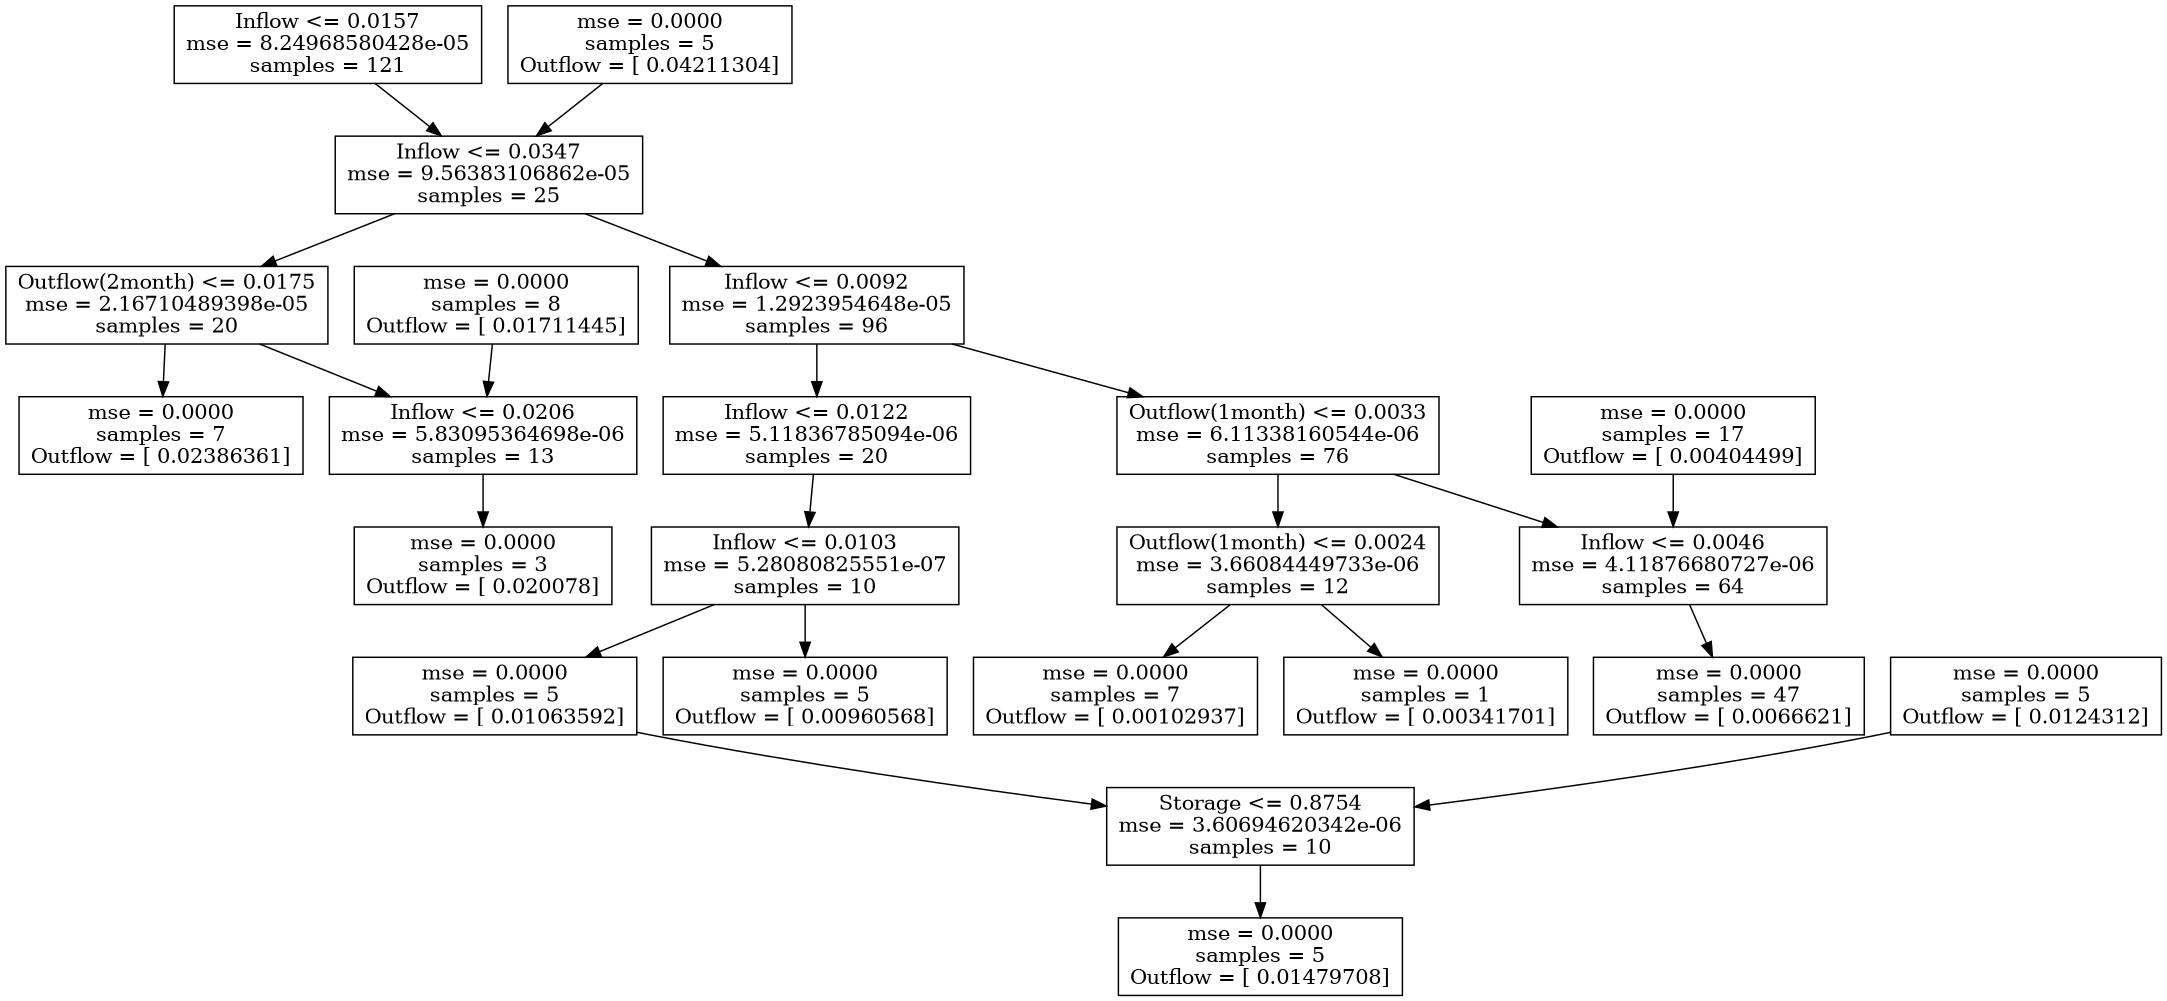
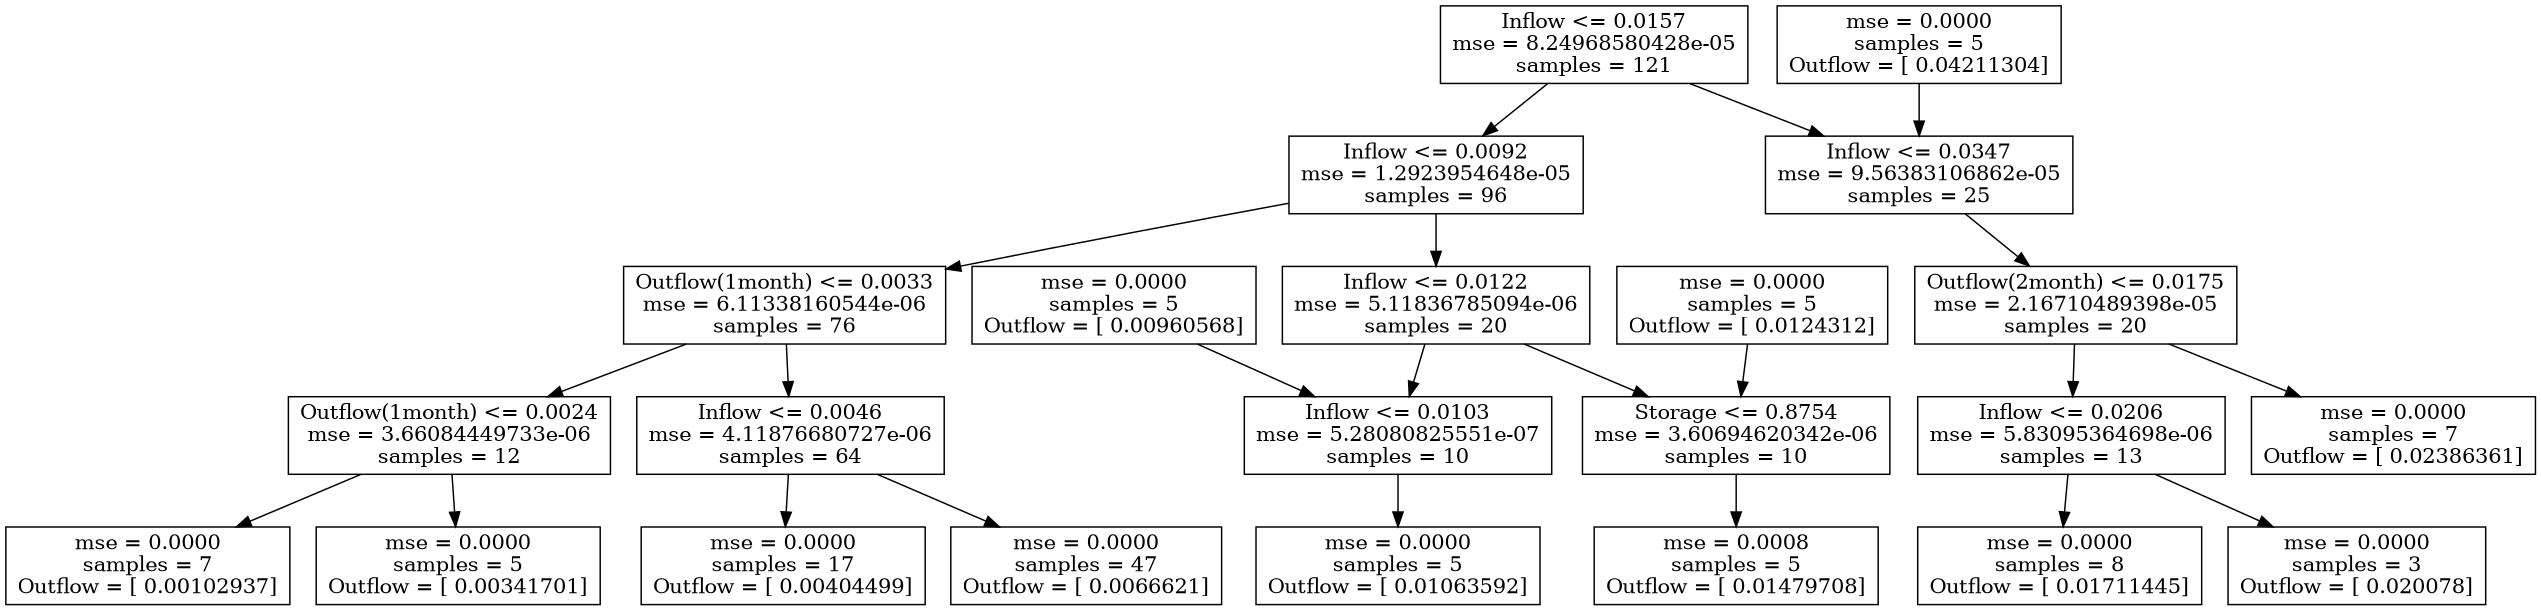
  digraph {
    node [shape=box]
    n1 [label="Inflow <= 0.0157\nmse = 8.24968580428e-05\nsamples = 121"]
    n2 [label="Inflow <= 0.0092\nmse = 1.2923954648e-05\nsamples = 96"]
    n3 [label="Inflow <= 0.0347\nmse = 9.56383106862e-05\nsamples = 25"]
    n4 [label="Outflow(1month) <= 0.0033\nmse = 6.11338160544e-06\nsamples = 76"]
    n5 [label="Inflow <= 0.0122\nmse = 5.11836785094e-06\nsamples = 20"]
    n6 [label="Outflow(2month) <= 0.0175\nmse = 2.16710489398e-05\nsamples = 20"]
    n7 [label="Outflow(1month) <= 0.0024\nmse = 3.66084449733e-06\nsamples = 12"]
    n8 [label="Inflow <= 0.0046\nmse = 4.11876680727e-06\nsamples = 64"]
    n9 [label="Inflow <= 0.0103\nmse = 5.28080825551e-07\nsamples = 10"]
    n10 [label="Storage <= 0.8754\nmse = 3.60694620342e-06\nsamples = 10"]
    n11 [label="mse = 0.0000\nsamples = 7\nOutflow = [ 0.00102937]"]
-   n12 [label="mse = 0.0000\nsamples = 1\nOutflow = [ 0.00341701]"]
+   n12 [label="mse = 0.0000\nsamples = 5\nOutflow = [ 0.00341701]"]
    n13 [label="mse = 0.0000\nsamples = 17\nOutflow = [ 0.00404499]"]
    n14 [label="mse = 0.0000\nsamples = 47\nOutflow = [ 0.0066621]"]
    n15 [label="mse = 0.0000\nsamples = 5\nOutflow = [ 0.00960568]"]
    n16 [label="mse = 0.0000\nsamples = 5\nOutflow = [ 0.01063592]"]
-   n17 [label="mse = 0.0000\nsamples = 5\nOutflow = [ 0.01479708]"]
+   n17 [label="mse = 0.0008\nsamples = 5\nOutflow = [ 0.01479708]"]
    n18 [label="mse = 0.0000\nsamples = 5\nOutflow = [ 0.0124312]"]
    n19 [label="Inflow <= 0.0206\nmse = 5.83095364698e-06\nsamples = 13"]
    n20 [label="mse = 0.0000\nsamples = 7\nOutflow = [ 0.02386361]"]
    n21 [label="mse = 0.0000\nsamples = 5\nOutflow = [ 0.04211304]"]
    n22 [label="mse = 0.0000\nsamples = 8\nOutflow = [ 0.01711445]"]
    n23 [label="mse = 0.0000\nsamples = 3\nOutflow = [ 0.020078]"]
-   n3 -> n2
+   n1 -> n2
    n1 -> n3
    n2 -> n4
    n2 -> n5
    n3 -> n6
    n4 -> n7
    n4 -> n8
    n5 -> n9
-   n16 -> n10
+   n5 -> n10
    n6 -> n19
    n6 -> n20
    n7 -> n11
    n7 -> n12
-   n13 -> n8
+   n8 -> n13
    n8 -> n14
-   n9 -> n15
+   n15 -> n9
    n9 -> n16
    n10 -> n17
    n18 -> n10
-   n22 -> n19
+   n19 -> n22
    n19 -> n23
    n21 -> n3
  }
